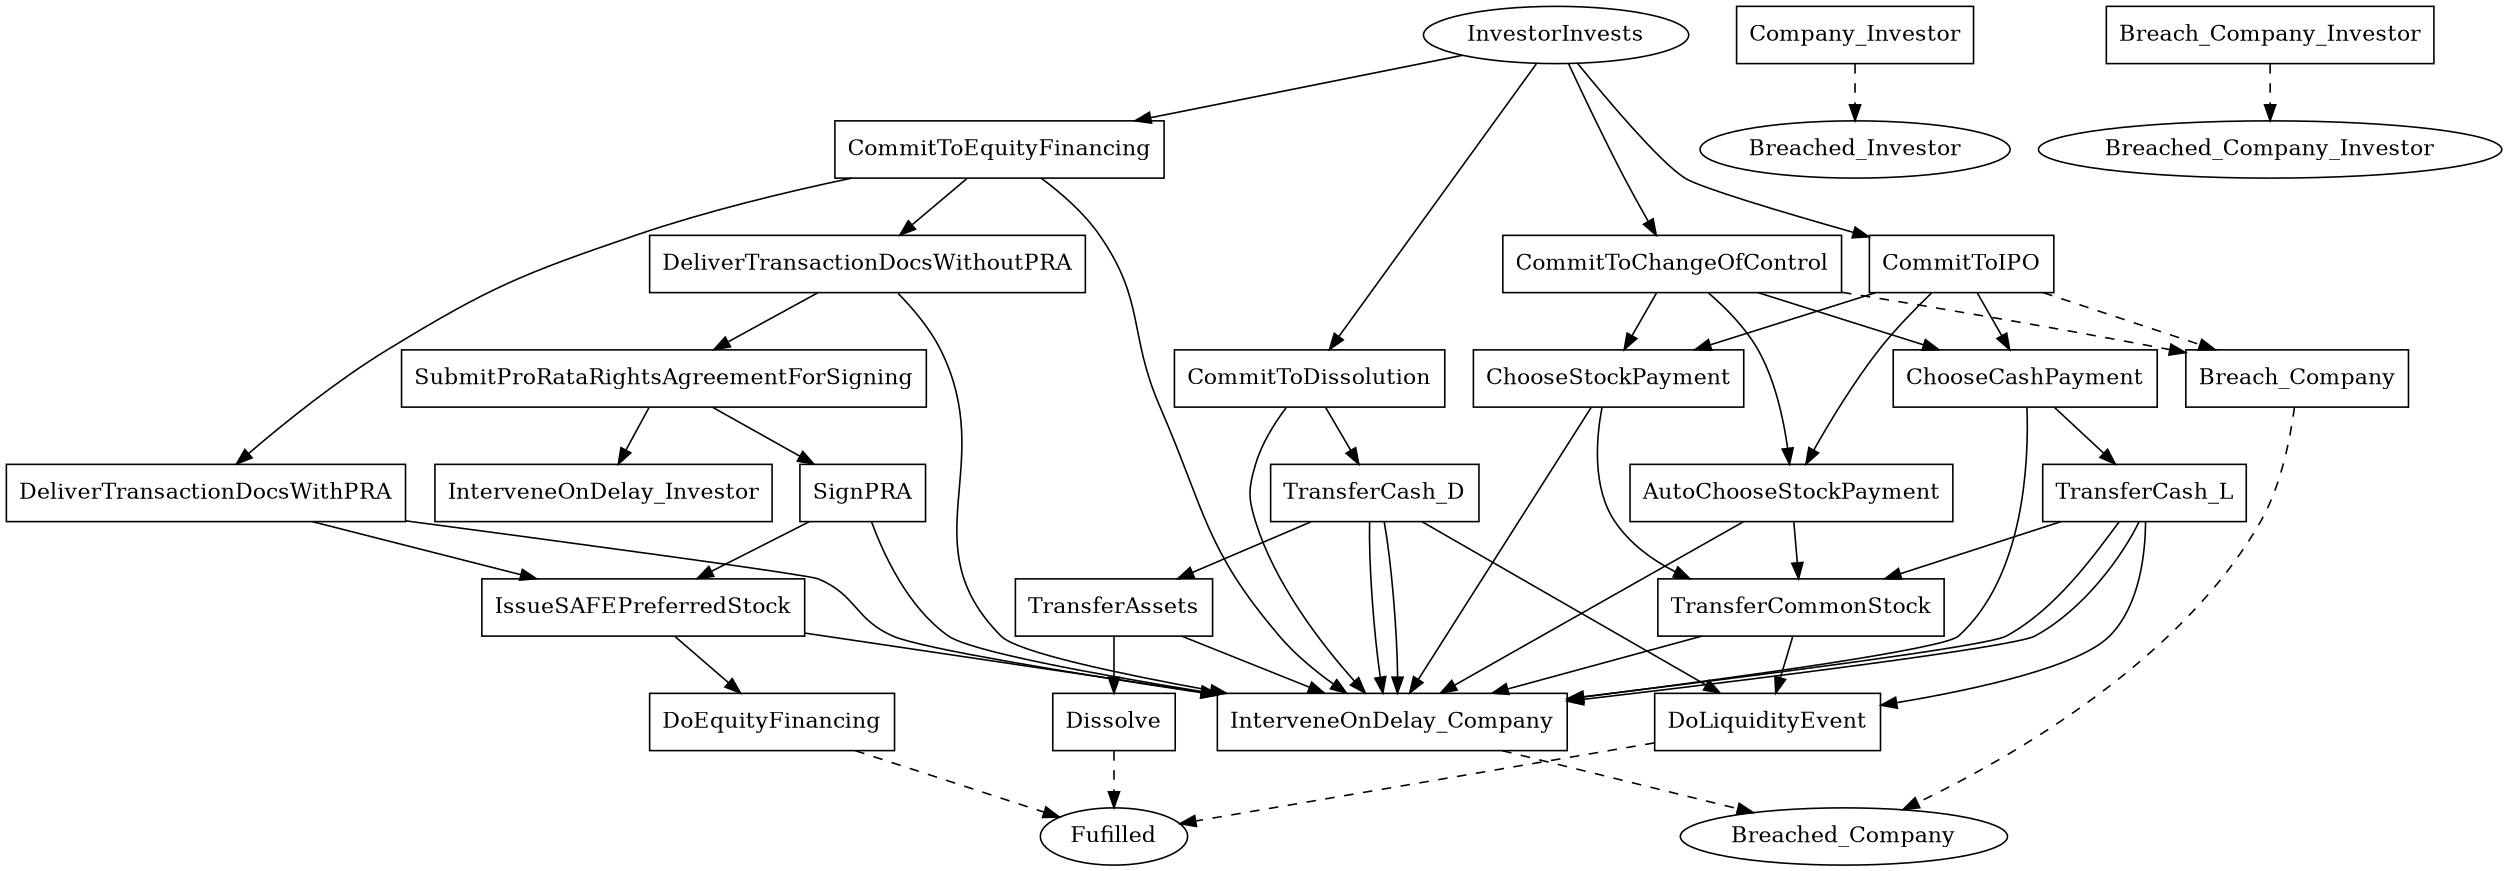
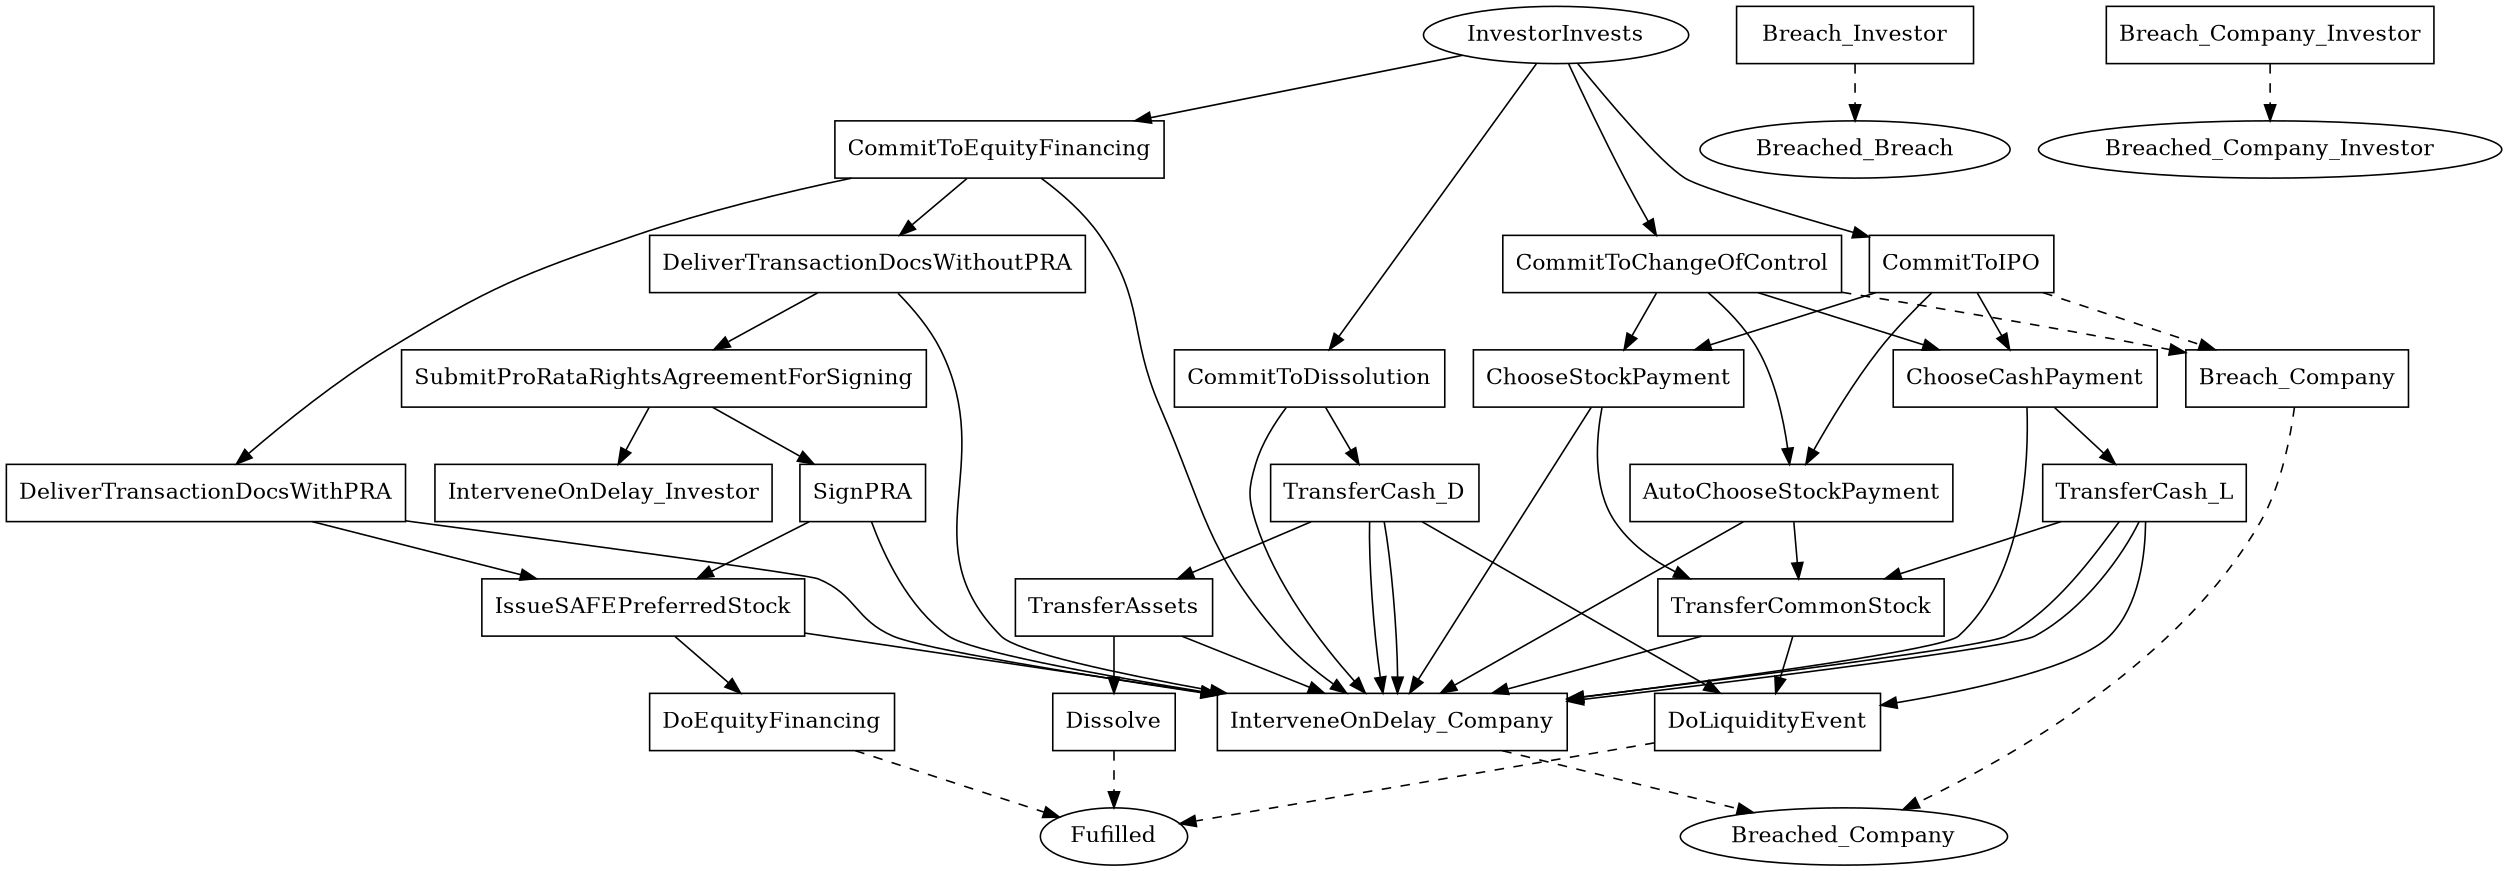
  digraph {
    node [shape=box]
    n1 [label=Fufilled shape=""]
    n2 [label=InvestorInvests shape=""]
    n3 [label=CommitToEquityFinancing]
    n4 [label=CommitToIPO]
    n5 [label=CommitToChangeOfControl]
    n6 [label=CommitToDissolution]
    n7 [label=DeliverTransactionDocsWithPRA]
    n8 [label=DeliverTransactionDocsWithoutPRA]
    n9 [label=InterveneOnDelay_Company]
    n10 [label=AutoChooseStockPayment]
    n11 [label=ChooseStockPayment]
    n12 [label=ChooseCashPayment]
    n13 [label=Breach_Company]
    n14 [label=TransferCash_D]
-   n15 [label=Breached_Investor shape=""]
+   n15 [label=Breached_Breach shape=""]
    n16 [label=Breached_Company shape=""]
    n17 [label=Breached_Company_Investor shape=""]
    n18 [label=IssueSAFEPreferredStock]
    n19 [label=SubmitProRataRightsAgreementForSigning]
    n20 [label=DoEquityFinancing]
    n21 [label=SignPRA]
    n22 [label=InterveneOnDelay_Investor]
    n23 [label=TransferCommonStock]
    n24 [label=TransferCash_L]
    n25 [label=DoLiquidityEvent]
    n26 [label=TransferAssets]
    n27 [label=Dissolve]
-   n28 [label=Company_Investor]
+   n28 [label=Breach_Investor]
    n29 [label=Breach_Company_Investor]
    n2 -> n3
    n2 -> n4
    n2 -> n5
    n2 -> n6
    n3 -> n7
    n3 -> n8
    n3 -> n9
    n4 -> n10
    n4 -> n11
    n4 -> n12
    n4 -> n13 [style=dashed]
    n5 -> n10
    n5 -> n11
    n5 -> n12
    n5 -> n13 [style=dashed]
    n6 -> n9
    n6 -> n14
    n7 -> n9
    n7 -> n18
    n8 -> n9
    n8 -> n19
    n9 -> n16 [style=dashed]
    n10 -> n9
    n10 -> n23
    n11 -> n9
    n11 -> n23
    n12 -> n9
    n12 -> n24
    n13 -> n16 [style=dashed]
    n14 -> n9
    n14 -> n9
    n14 -> n25
    n14 -> n26
    n18 -> n9
    n18 -> n20
    n19 -> n21
    n19 -> n22
    n20 -> n1 [style=dashed]
    n21 -> n9
    n21 -> n18
    n23 -> n9
    n23 -> n25
    n24 -> n9
    n24 -> n9
    n24 -> n23
    n24 -> n25
    n25 -> n1 [style=dashed]
    n26 -> n9
    n26 -> n27
    n27 -> n1 [style=dashed]
    n28 -> n15 [style=dashed]
    n29 -> n17 [style=dashed]
  }
